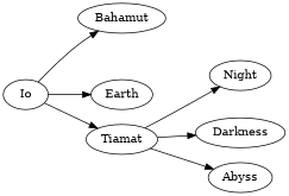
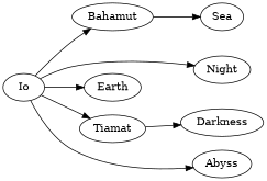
  digraph {
    rankdir=LR
    Io
    Bahamut
    Tiamat
    Earth
+   Sea
    Night
    Darkness
    Abyss
    Io -> Bahamut
    Io -> Tiamat
    Io -> Earth
-   Tiamat -> Night
+   Bahamut -> Sea
+   Io -> Night
    Tiamat -> Darkness
-   Tiamat -> Abyss
+   Io -> Abyss
  }
